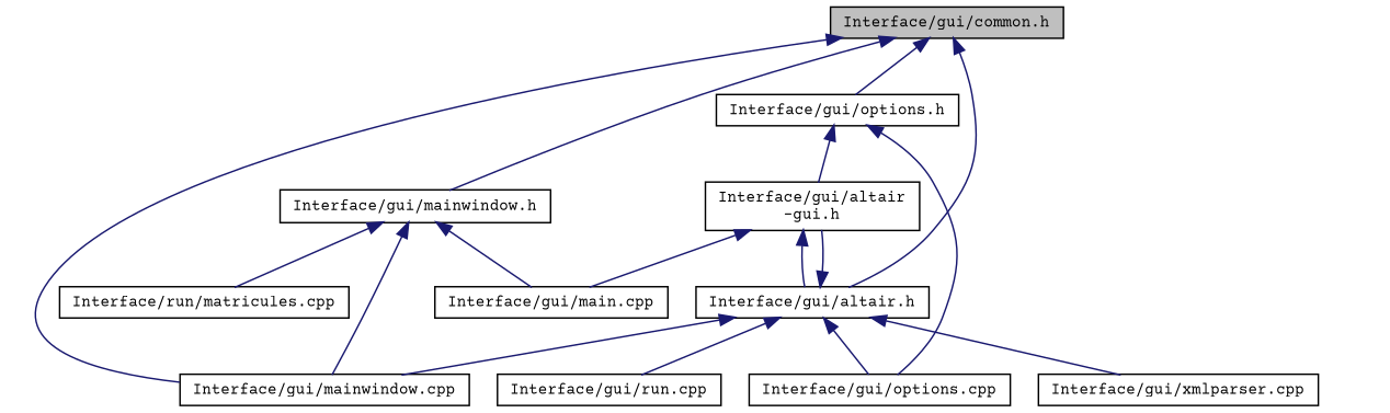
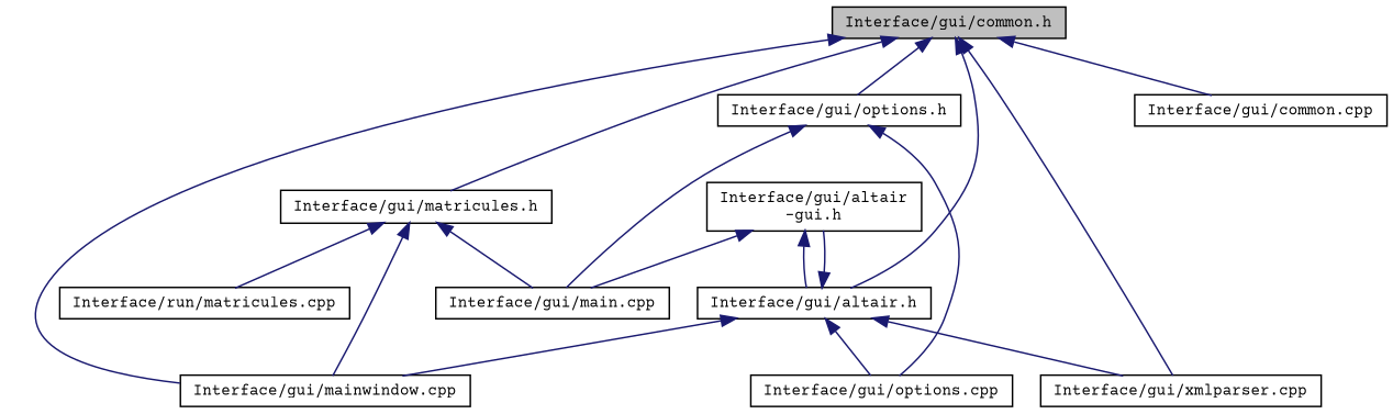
  digraph {
    fontname="Courier Prime"
    node [color=black fillcolor=white fontname="Courier Prime" fontsize=10 shape=record style=filled]
    edge [color=midnightblue dir=back fontname="Courier Prime" fontsize=10 labelfontname=Helvetica labelfontsize=10 style=solid]
    n1 [fillcolor=grey75 fontcolor=black height=0.2 label="Interface/gui/common.h" width=0.4]
    n2 [height=0.2 label="Interface/gui/options.h" width=0.4]
    n3 [height=0.2 label="Interface/gui/altair.h" width=0.4]
    n4 [height=0.2 label="Interface/gui/mainwindow.cpp" width=0.4]
    n5 [height=0.2 label="Interface/gui/xmlparser.cpp" width=0.4]
-   n6 [height=0.2 label="Interface/gui/mainwindow.h" width=0.4]
+   n6 [height=0.2 label="Interface/gui/matricules.h" width=0.4]
+   n7 [height=0.2 label="Interface/gui/common.cpp" width=0.4]
    n8 [height=0.2 label="Interface/gui/altair\l-gui.h" width=0.4]
    n9 [height=0.2 label="Interface/gui/options.cpp" width=0.4]
    n10 [height=0.2 label="Interface/gui/main.cpp" width=0.4]
-   n11 [height=0.2 label="Interface/gui/run.cpp" width=0.4]
    n12 [height=0.2 label="Interface/run/matricules.cpp" width=0.4]
    n1 -> n2
    n1 -> n3
    n1 -> n4
+   n1 -> n5
    n1 -> n6
-   n2 -> n8
+   n1 -> n7
+   n2 -> n10
    n2 -> n9
    n3 -> n4
    n3 -> n5
    n3 -> n8
    n3 -> n9
-   n3 -> n11
    n6 -> n4
    n6 -> n10
    n6 -> n12
    n8 -> n3
    n8 -> n10
  }
